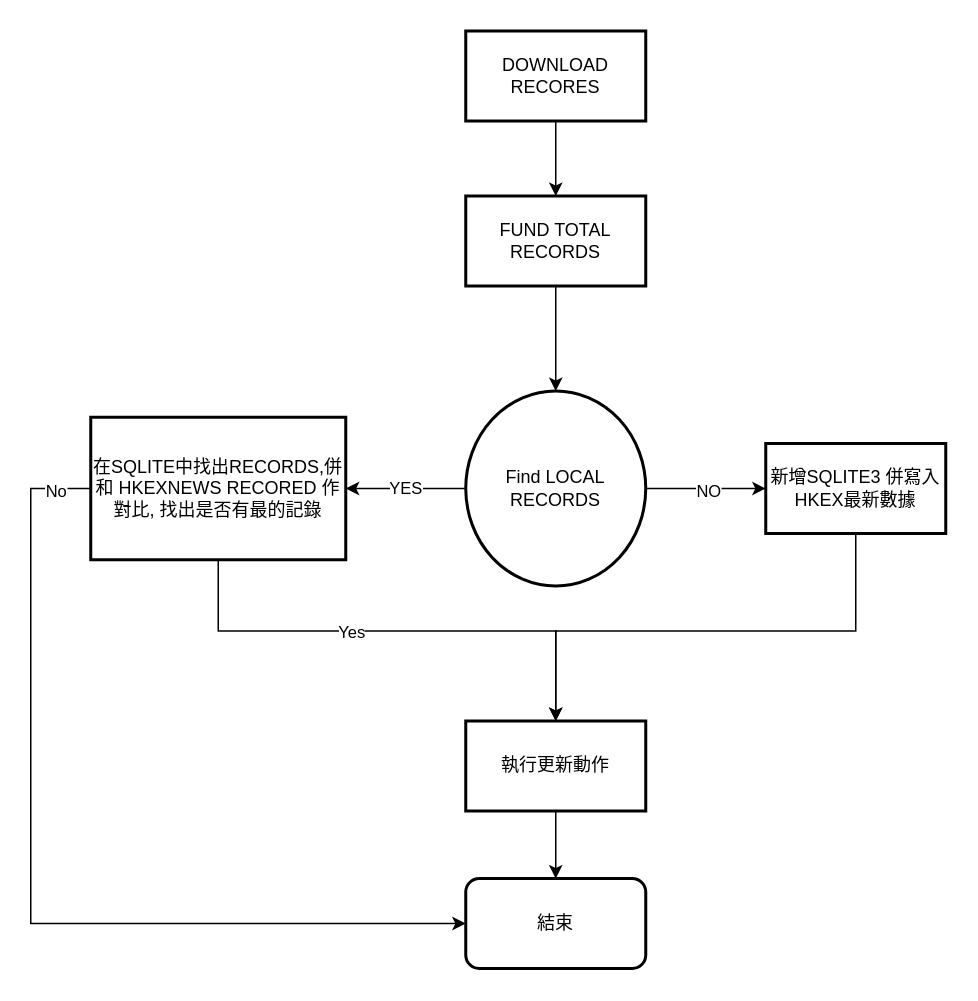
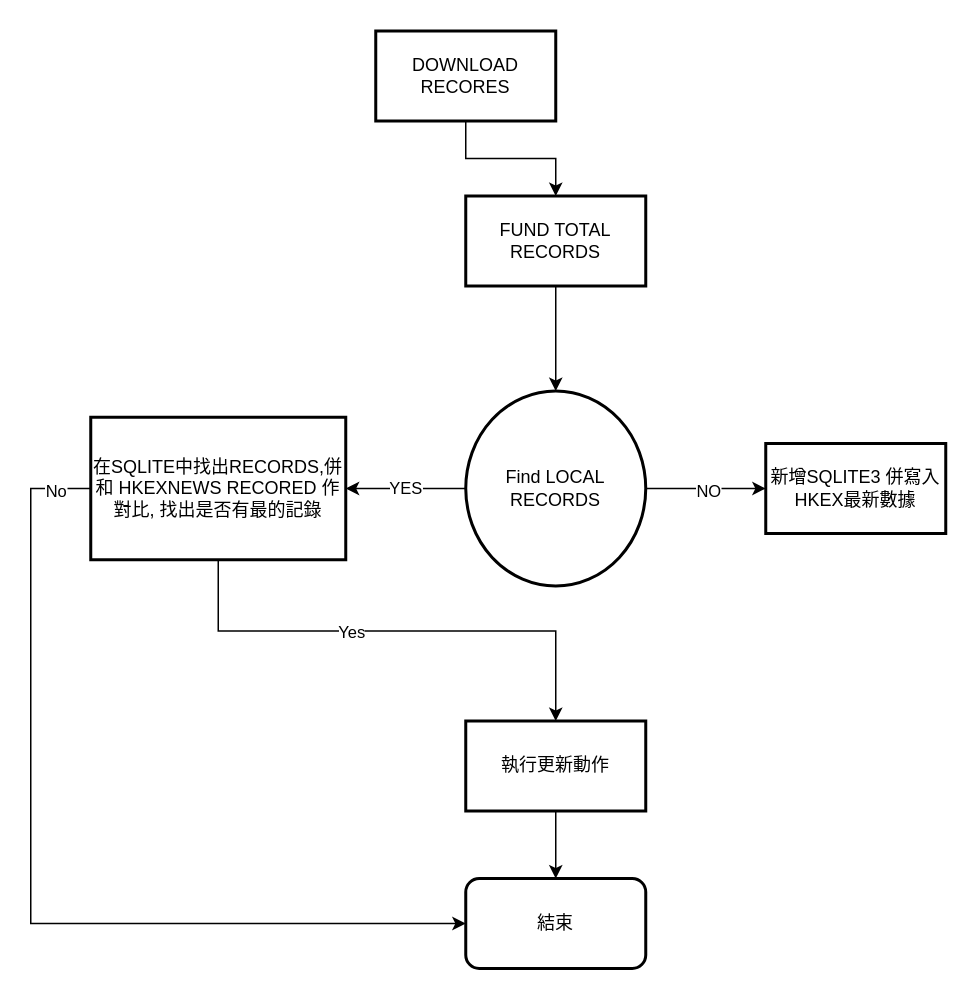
  <mxCell id="0" />
  <mxCell id="1" parent="0" />
  <mxCell id="2" value="" style="edgeStyle=orthogonalEdgeStyle;rounded=0;orthogonalLoop=1;jettySize=auto;html=1;" parent="1" source="3" target="5" edge="1"><mxGeometry relative="1" as="geometry" /></mxCell>
- <mxCell id="3" value="DOWNLOAD RECORES" style="whiteSpace=wrap;html=1;strokeWidth=2;" parent="1" vertex="1"><mxGeometry x="310" y="20" width="120" height="60" as="geometry" /></mxCell>
+ <mxCell id="3" value="DOWNLOAD RECORES" style="whiteSpace=wrap;html=1;strokeWidth=2;" parent="1" vertex="1"><mxGeometry x="250" y="20" width="120" height="60" as="geometry" /></mxCell>
  <mxCell id="4" value="" style="edgeStyle=orthogonalEdgeStyle;rounded=0;orthogonalLoop=1;jettySize=auto;html=1;" parent="1" source="5" target="10" edge="1"><mxGeometry relative="1" as="geometry" /></mxCell>
  <mxCell id="5" value="FUND TOTAL RECORDS" style="whiteSpace=wrap;html=1;strokeWidth=2;" parent="1" vertex="1"><mxGeometry x="310" y="130" width="120" height="60" as="geometry" /></mxCell>
  <mxCell id="6" value="" style="edgeStyle=orthogonalEdgeStyle;rounded=0;orthogonalLoop=1;jettySize=auto;html=1;" parent="1" source="10" target="11" edge="1"><mxGeometry relative="1" as="geometry" /></mxCell>
  <mxCell id="7" value="NO" style="edgeLabel;html=1;align=center;verticalAlign=middle;resizable=0;points=[];" parent="6" vertex="1" connectable="0"><mxGeometry x="0.025" y="-1" relative="1" as="geometry"><mxPoint as="offset" /></mxGeometry></mxCell>
  <mxCell id="8" value="" style="edgeStyle=orthogonalEdgeStyle;rounded=0;orthogonalLoop=1;jettySize=auto;html=1;" parent="1" source="10" target="14" edge="1"><mxGeometry relative="1" as="geometry" /></mxCell>
  <mxCell id="9" value="YES" style="edgeLabel;html=1;align=center;verticalAlign=middle;resizable=0;points=[];" parent="8" vertex="1" connectable="0"><mxGeometry x="0.025" y="-1" relative="1" as="geometry"><mxPoint as="offset" /></mxGeometry></mxCell>
  <mxCell id="10" value="Find LOCAL RECORDS" style="ellipse;whiteSpace=wrap;html=1;strokeWidth=2;" parent="1" vertex="1"><mxGeometry x="310" y="260" width="120" height="130" as="geometry" /></mxCell>
  <mxCell id="11" value="新增SQLITE3 併寫入HKEX最新數據" style="whiteSpace=wrap;html=1;strokeWidth=2;" parent="1" vertex="1"><mxGeometry x="510" y="295" width="120" height="60" as="geometry" /></mxCell>
  <mxCell id="12" value="" style="edgeStyle=orthogonalEdgeStyle;rounded=0;orthogonalLoop=1;jettySize=auto;html=1;" edge="1" parent="1" source="14" target="17"><mxGeometry relative="1" as="geometry"><Array as="points"><mxPoint x="145" y="420" /><mxPoint x="370" y="420" /></Array></mxGeometry></mxCell>
  <mxCell id="13" value="Yes" style="edgeLabel;html=1;align=center;verticalAlign=middle;resizable=0;points=[];" vertex="1" connectable="0" parent="12"><mxGeometry x="-0.179" relative="1" as="geometry"><mxPoint as="offset" /></mxGeometry></mxCell>
  <mxCell id="14" value="在SQLITE中找出RECORDS,併和 HKEXNEWS RECORED 作對比, 找出是否有最的記錄" style="whiteSpace=wrap;html=1;strokeWidth=2;" parent="1" vertex="1"><mxGeometry x="60" y="277.5" width="170" height="95" as="geometry" /></mxCell>
  <mxCell id="15" value="結束" style="rounded=1;whiteSpace=wrap;html=1;strokeWidth=2;" vertex="1" parent="1"><mxGeometry x="310" y="585" width="120" height="60" as="geometry" /></mxCell>
  <mxCell id="16" value="" style="edgeStyle=orthogonalEdgeStyle;rounded=0;orthogonalLoop=1;jettySize=auto;html=1;" edge="1" parent="1" source="17" target="15"><mxGeometry relative="1" as="geometry" /></mxCell>
  <mxCell id="17" value="執行更新動作" style="whiteSpace=wrap;html=1;strokeWidth=2;" vertex="1" parent="1"><mxGeometry x="310" y="480" width="120" height="60" as="geometry" /></mxCell>
- <mxCell id="18" value="" style="endArrow=classic;html=1;rounded=0;entryX=0.5;entryY=0;entryDx=0;entryDy=0;exitX=0.5;exitY=1;exitDx=0;exitDy=0;edgeStyle=elbowEdgeStyle;elbow=vertical;" edge="1" parent="1" source="11" target="17"><mxGeometry width="50" height="50" relative="1" as="geometry"><mxPoint x="470" y="440" as="sourcePoint" /><mxPoint x="390" y="340" as="targetPoint" /><Array as="points"><mxPoint x="470" y="420" /></Array></mxGeometry></mxCell>
  <mxCell id="19" value="" style="endArrow=classic;html=1;rounded=0;exitX=0;exitY=0.5;exitDx=0;exitDy=0;entryX=0;entryY=0.5;entryDx=0;entryDy=0;edgeStyle=elbowEdgeStyle;" edge="1" parent="1" source="14" target="15"><mxGeometry width="50" height="50" relative="1" as="geometry"><mxPoint x="310" y="430" as="sourcePoint" /><mxPoint x="360" y="380" as="targetPoint" /><Array as="points"><mxPoint x="20" y="450" /></Array></mxGeometry></mxCell>
  <mxCell id="20" value="No" style="edgeLabel;html=1;align=center;verticalAlign=middle;resizable=0;points=[];" vertex="1" connectable="0" parent="19"><mxGeometry x="-0.924" y="1" relative="1" as="geometry"><mxPoint as="offset" /></mxGeometry></mxCell>
